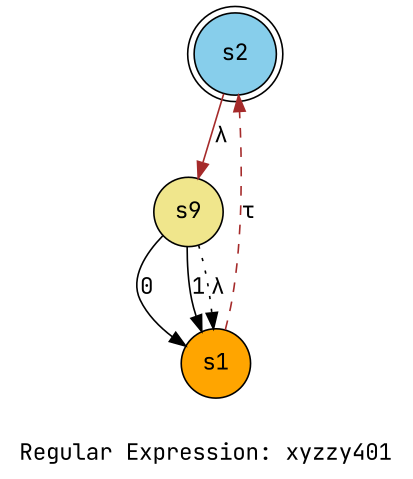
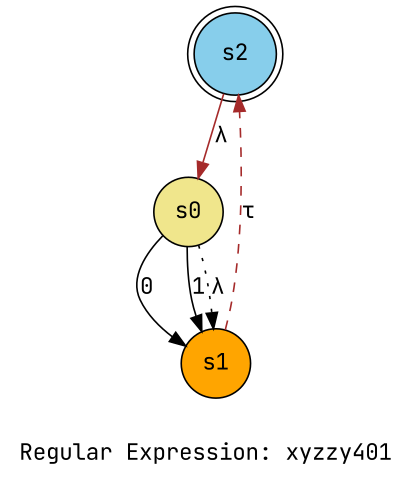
  digraph {
    fontname="JetBrains Mono"
    label="Regular Expression: xyzzy401"
    rankdir=TB
    node [fontname="JetBrains Mono" shape=circle style=filled]
    edge [color=black fontname="JetBrains Mono" style=solid]
    s2 [fillcolor=skyblue shape=doublecircle]
-   s0 [fillcolor=khaki label=s9]
+   s0 [fillcolor=khaki]
    s1 [fillcolor=orange]
    s2 -> s0 [color=brown label="λ"]
    s0 -> s1 [label=0]
    s0 -> s1 [label=1]
    s0 -> s1 [label="λ" style=dotted]
    s1 -> s2 [color=brown label="τ" style=dashed]
  }
